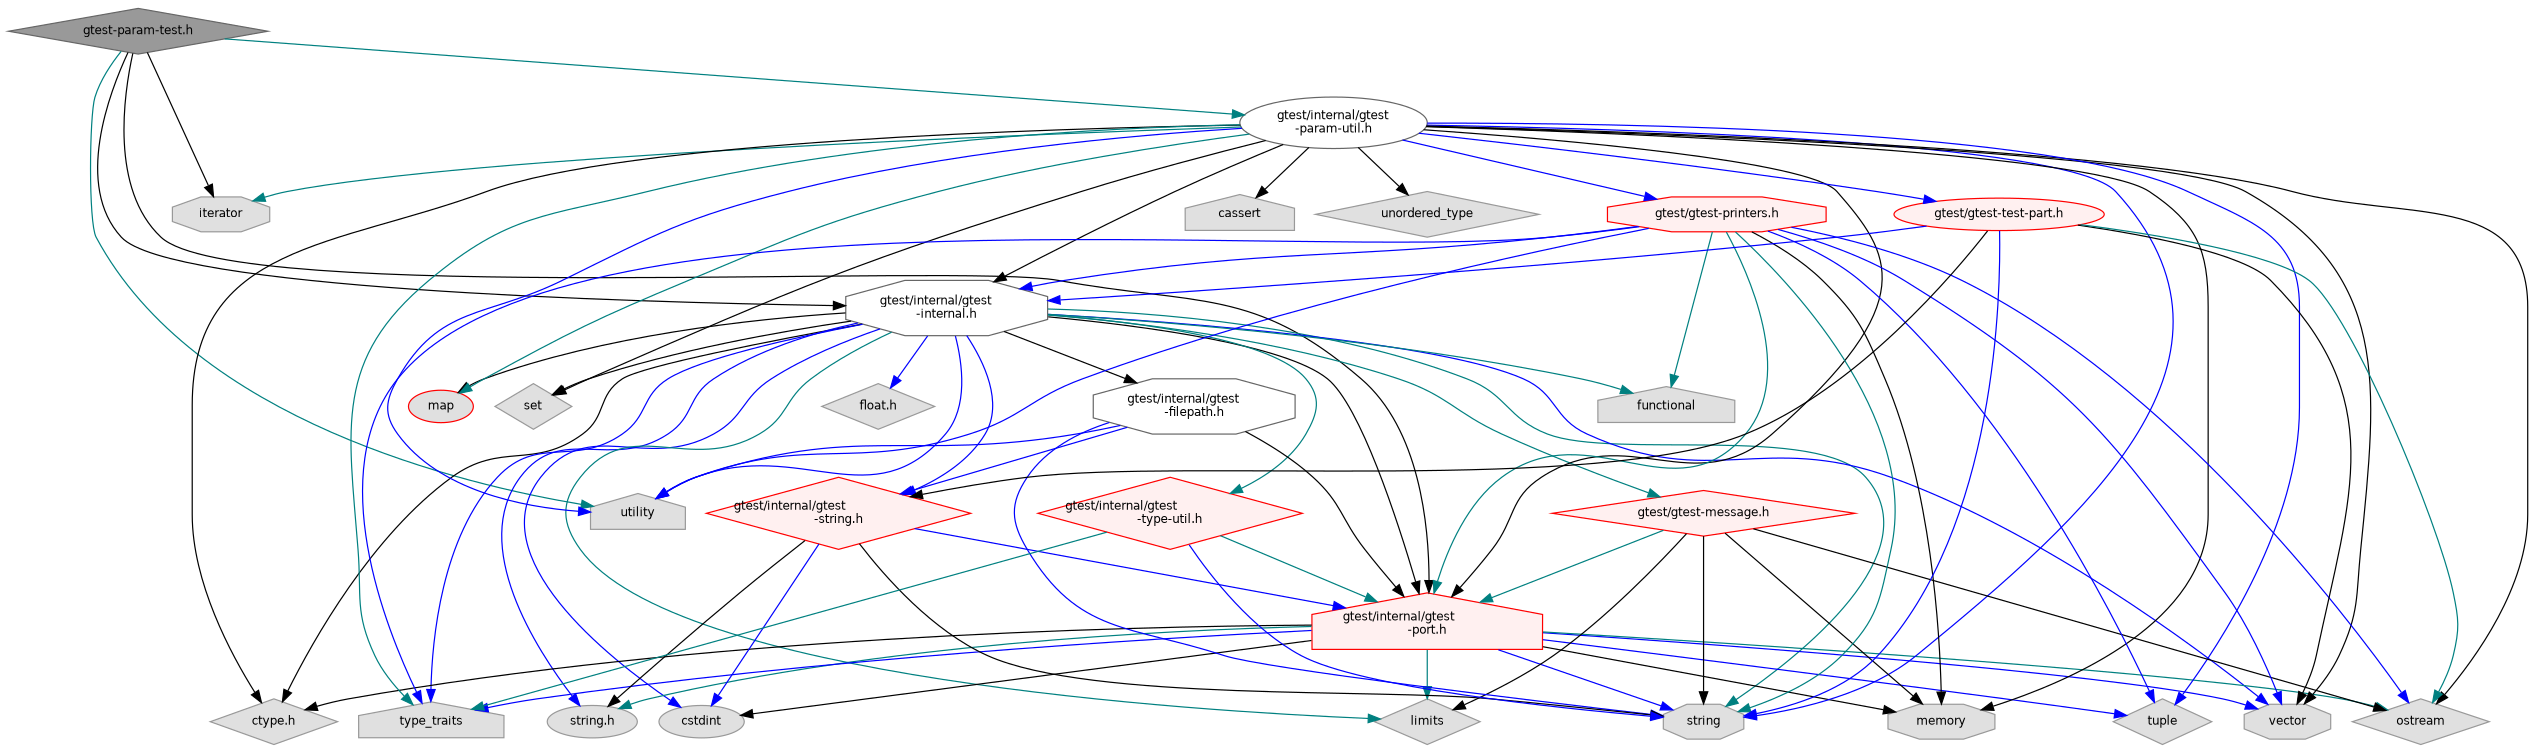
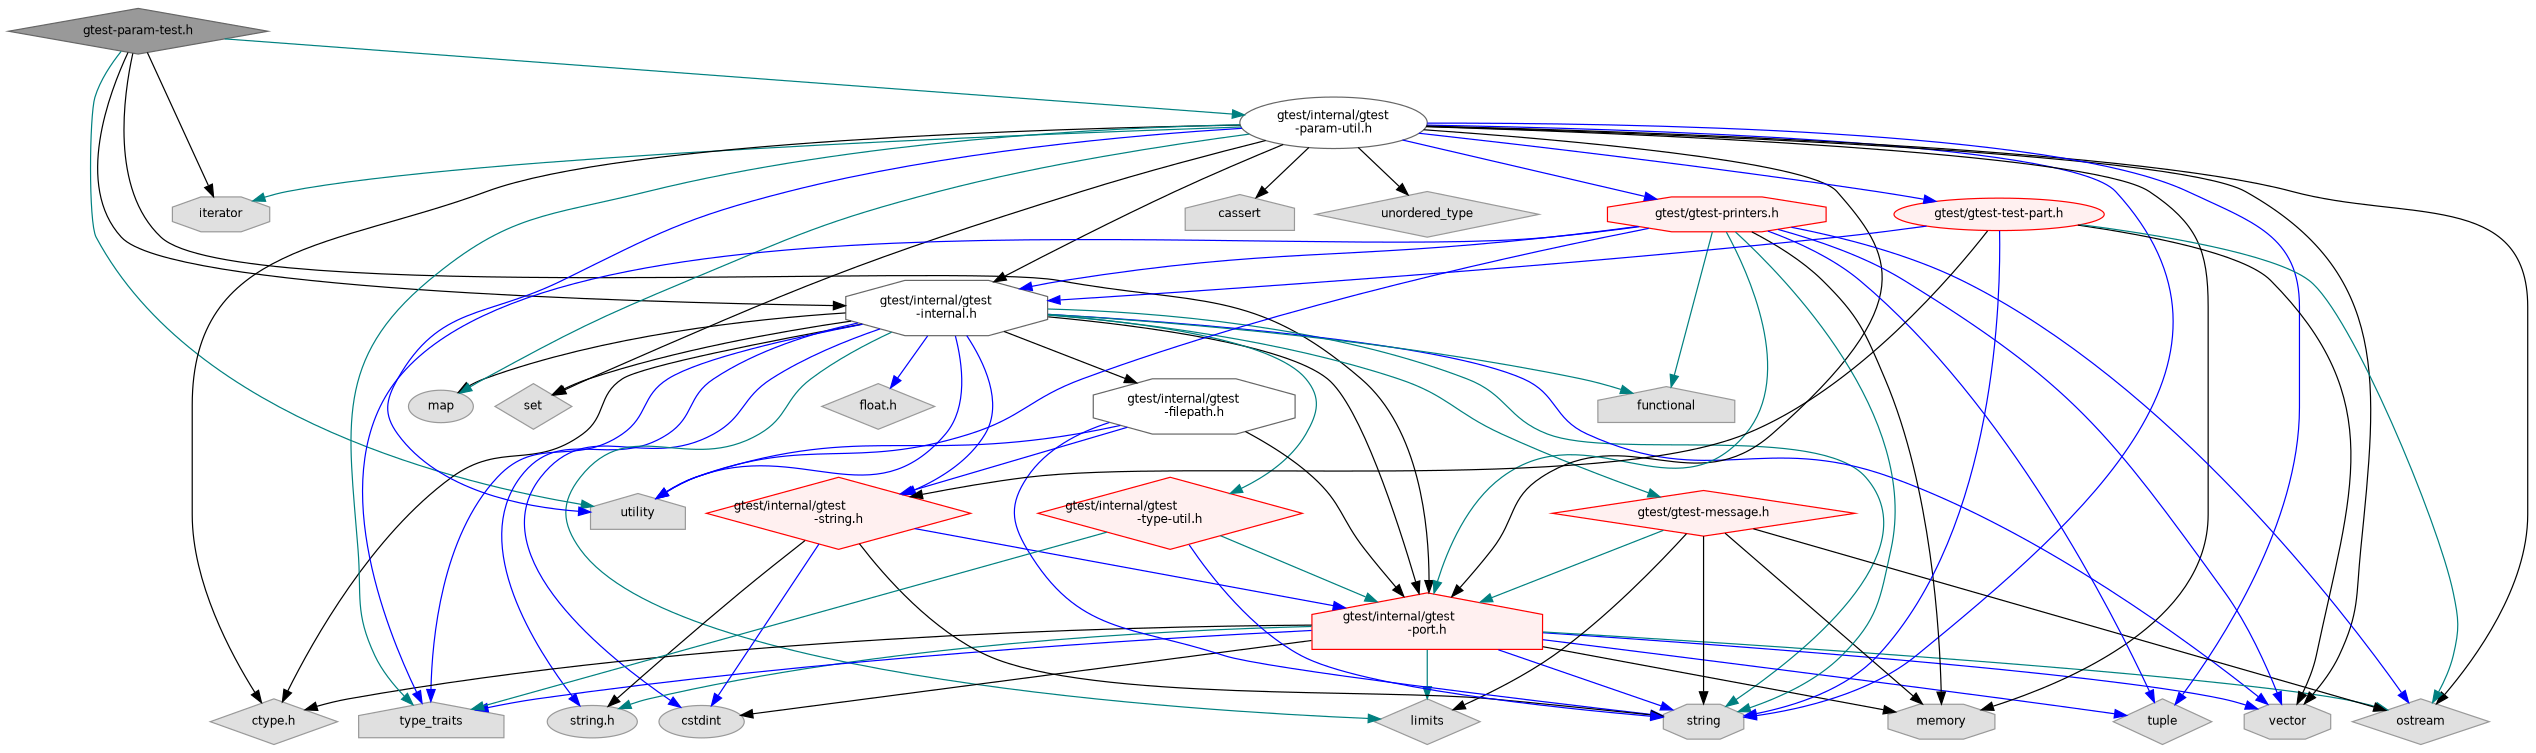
  digraph {
    node [color=grey60 fillcolor="#E0E0E0" fontname=Helvetica fontsize=10 shape=diamond style=filled]
    edge [color=black fontname=Helvetica fontsize=10 labelfontname=Helvetica labelfontsize=10 style=solid]
    n1 [color=gray40 fillcolor=grey60 fontcolor=black height=0.2 label="gtest-param-test.h" width=0.4]
    n2 [height=0.2 label=iterator shape=octagon width=0.4]
    n3 [height=0.2 label=utility shape=house width=0.4]
    n4 [color=grey40 fillcolor=white height=0.2 label="gtest/internal/gtest\l-internal.h" shape=octagon width=0.4]
    n5 [color=red fillcolor="#FFF0F0" height=0.2 label="gtest/internal/gtest\l-port.h" shape=house width=0.4]
    n6 [color=grey40 fillcolor=white height=0.2 label="gtest/internal/gtest\l-param-util.h" shape=ellipse width=0.4]
    n7 [height=0.2 label="ctype.h" width=0.4]
    n8 [height=0.2 label="string.h" shape=ellipse width=0.4]
    n9 [height=0.2 label=cstdint shape=ellipse width=0.4]
    n10 [height=0.2 label=limits width=0.4]
    n11 [height=0.2 label=string shape=octagon width=0.4]
    n12 [height=0.2 label=type_traits shape=house width=0.4]
    n13 [height=0.2 label=vector shape=octagon width=0.4]
    n14 [height=0.2 label="float.h" width=0.4]
    n15 [height=0.2 label=functional shape=house width=0.4]
-   n16 [color=red height=0.2 label=map shape=ellipse width=0.4]
+   n16 [height=0.2 label=map shape=ellipse width=0.4]
    n17 [height=0.2 label=set width=0.4]
    n18 [color=red fillcolor="#FFF0F0" height=0.2 label="gtest/gtest-message.h" width=0.4]
    n19 [color=grey40 fillcolor=white height=0.2 label="gtest/internal/gtest\l-filepath.h" shape=octagon width=0.4]
    n20 [color=red fillcolor="#FFF0F0" height=0.2 label="gtest/internal/gtest\l-string.h" width=0.4]
    n21 [color=red fillcolor="#FFF0F0" height=0.2 label="gtest/internal/gtest\l-type-util.h" width=0.4]
    n22 [height=0.2 label=memory shape=octagon width=0.4]
    n23 [height=0.2 label=ostream width=0.4]
    n24 [height=0.2 label=tuple width=0.4]
    n25 [height=0.2 label=cassert shape=house width=0.4]
    n26 [height=0.2 label=unordered_type width=0.4]
    n27 [color=red fillcolor="#FFF0F0" height=0.2 label="gtest/gtest-printers.h" shape=octagon width=0.4]
    n28 [color=red fillcolor="#FFF0F0" height=0.2 label="gtest/gtest-test-part.h" shape=ellipse width=0.4]
    n1 -> n2
    n1 -> n3 [color=teal]
    n1 -> n4
    n1 -> n5
    n1 -> n6 [color=teal]
    n4 -> n3 [color=blue]
    n4 -> n5
    n4 -> n7
    n4 -> n8 [color=blue]
    n4 -> n9 [color=blue]
    n4 -> n10 [color=teal]
    n4 -> n11 [color=teal]
    n4 -> n12 [color=blue]
    n4 -> n13 [color=blue]
    n4 -> n14 [color=blue]
    n4 -> n15 [color=teal]
    n4 -> n16
    n4 -> n17
    n4 -> n18 [color=teal]
    n4 -> n19
    n4 -> n20 [color=blue]
    n4 -> n21 [color=teal]
    n5 -> n7
    n5 -> n8 [color=teal]
    n5 -> n9
    n5 -> n10 [color=teal]
    n5 -> n11 [color=blue]
    n5 -> n12 [color=blue]
    n5 -> n13 [color=blue]
    n5 -> n22
    n5 -> n23 [color=teal]
    n5 -> n24 [color=blue]
    n6 -> n2 [color=teal]
    n6 -> n3 [color=blue]
    n6 -> n4
    n6 -> n5
    n6 -> n7
    n6 -> n11 [color=blue]
    n6 -> n12 [color=teal]
    n6 -> n13
    n6 -> n16 [color=teal]
    n6 -> n17
    n6 -> n22
    n6 -> n23
    n6 -> n24 [color=blue]
    n6 -> n25
    n6 -> n26
    n6 -> n27 [color=blue]
    n6 -> n28 [color=blue]
    n18 -> n5 [color=teal]
    n18 -> n10
    n18 -> n11
    n18 -> n22
    n18 -> n23
    n19 -> n3 [color=blue]
    n19 -> n5
    n19 -> n11 [color=blue]
    n19 -> n20 [color=blue]
    n20 -> n5 [color=blue]
    n20 -> n8
    n20 -> n9 [color=blue]
    n20 -> n11
    n21 -> n5 [color=teal]
    n21 -> n11 [color=blue]
    n21 -> n12 [color=teal]
    n27 -> n3 [color=blue]
    n27 -> n4 [color=blue]
    n27 -> n5 [color=teal]
    n27 -> n11 [color=teal]
    n27 -> n12 [color=blue]
    n27 -> n13 [color=blue]
    n27 -> n15 [color=teal]
    n27 -> n22
    n27 -> n23 [color=blue]
    n27 -> n24 [color=blue]
    n28 -> n4 [color=blue]
    n28 -> n11 [color=blue]
    n28 -> n13
    n28 -> n20
    n28 -> n23 [color=teal]
  }
